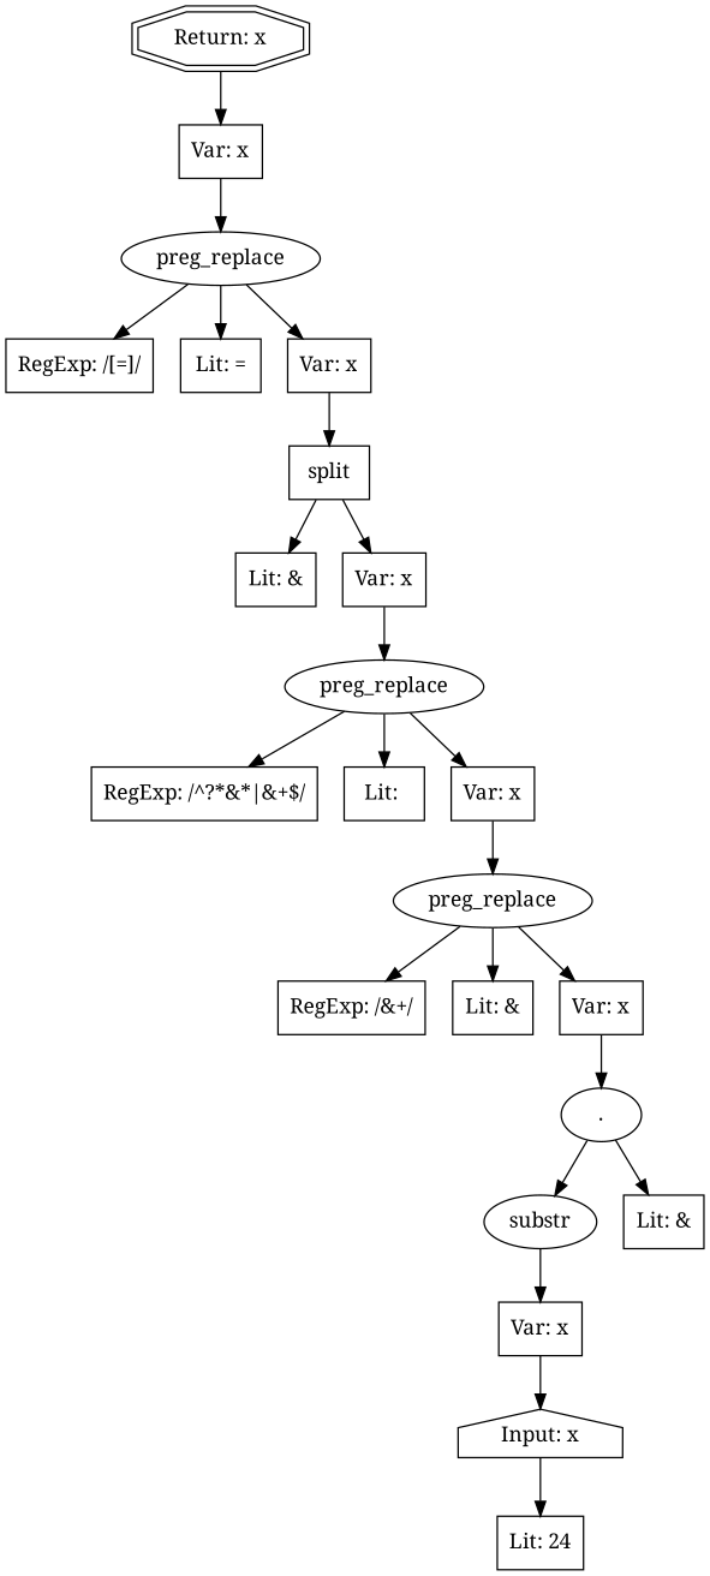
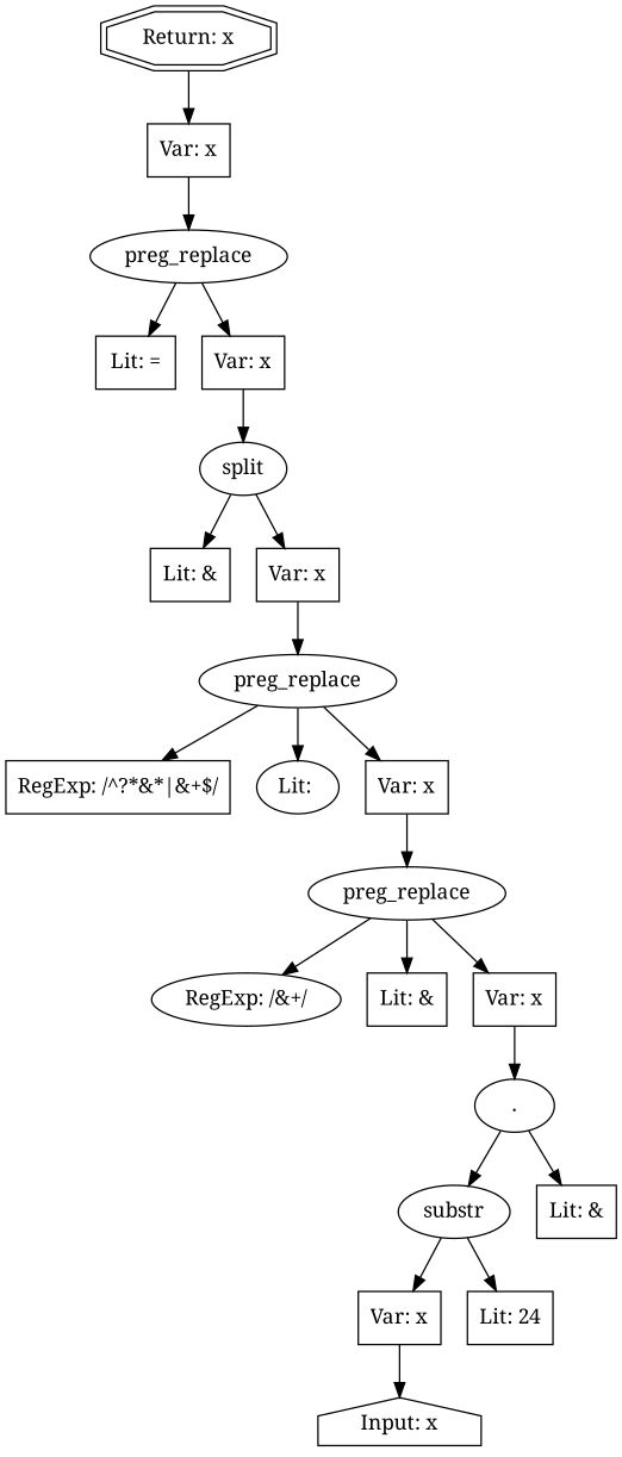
  digraph {
    fontname="Noto Serif"
    node [fontname="Noto Serif" shape=box]
    edge [fontname="Noto Serif"]
    n1 [label="Input: x" shape=house]
    n2 [label=substr shape=ellipse]
    n3 [label="Var: x"]
    n4 [label="Lit: 24"]
    n5 [label="." shape=ellipse]
    n6 [label="Lit: &"]
    n7 [label=preg_replace shape=ellipse]
-   n8 [label="RegExp: /&+/"]
+   n8 [label="RegExp: /&+/" shape=ellipse]
    n9 [label="Lit: &"]
    n10 [label="Var: x"]
    n11 [label=preg_replace shape=ellipse]
    n12 [label="RegExp: /^\?*&*|&+$/"]
-   n13 [label="Lit: "]
+   n13 [label="Lit: " shape=ellipse]
    n14 [label="Var: x"]
-   n15 [label=split]
+   n15 [label=split shape=ellipse]
    n16 [label="Lit: &"]
    n17 [label="Var: x"]
    n18 [label=preg_replace shape=ellipse]
-   n19 [label="RegExp: /[=]/"]
    n20 [label="Lit: ="]
    n21 [label="Var: x"]
    n22 [label="Var: x"]
    n23 [label="Return: x" shape=doubleoctagon]
    n2 -> n3
-   n1 -> n4
+   n2 -> n4
    n3 -> n1
    n5 -> n2
    n5 -> n6
    n7 -> n8
    n7 -> n9
    n7 -> n10
    n10 -> n5
    n11 -> n12
    n11 -> n13
    n11 -> n14
    n14 -> n7
    n15 -> n16
    n15 -> n17
    n17 -> n11
-   n18 -> n19
    n18 -> n20
    n18 -> n21
    n21 -> n15
    n22 -> n18
    n23 -> n22
  }
